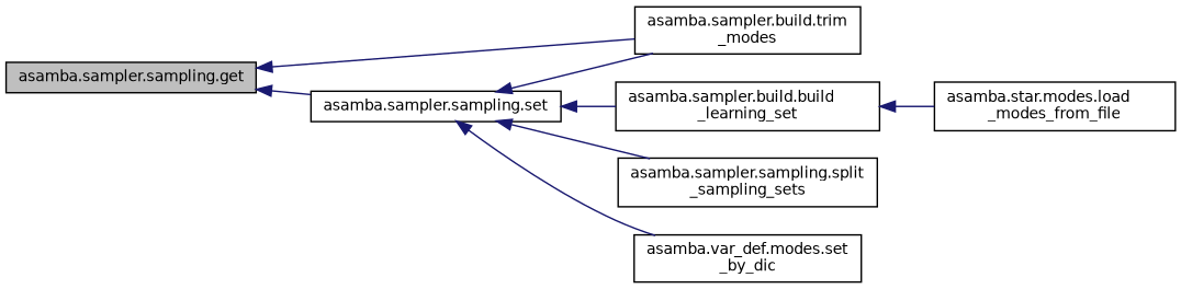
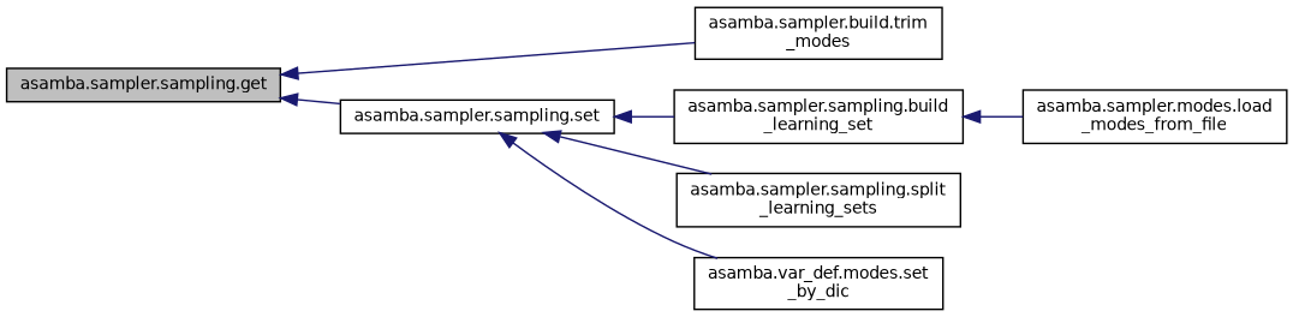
  digraph {
    rankdir=LR
    node [color=black fillcolor=white fontname=Helvetica fontsize=10 shape=record style=filled]
    edge [color=midnightblue dir=back fontname=Helvetica fontsize=10 labelfontname=Helvetica labelfontsize=10 style=solid]
    n1 [fillcolor=grey75 fontcolor=black height=0.2 label="asamba.sampler.sampling.get" width=0.4]
    n2 [height=0.2 label="asamba.sampler.sampling.set" width=0.4]
    n3 [height=0.2 label="asamba.sampler.build.trim\l_modes" width=0.4]
-   n4 [height=0.2 label="asamba.sampler.build.build\l_learning_set" width=0.4]
-   n5 [height=0.2 label="asamba.sampler.sampling.split\l_sampling_sets" width=0.4]
+   n4 [height=0.2 label="asamba.sampler.sampling.build\l_learning_set" width=0.4]
+   n5 [height=0.2 label="asamba.sampler.sampling.split\l_learning_sets" width=0.4]
    n6 [height=0.2 label="asamba.var_def.modes.set\l_by_dic" width=0.4]
-   n7 [height=0.2 label="asamba.star.modes.load\l_modes_from_file" width=0.4]
+   n7 [height=0.2 label="asamba.sampler.modes.load\l_modes_from_file" width=0.4]
    n1 -> n2
    n1 -> n3
-   n2 -> n3
    n2 -> n4
    n2 -> n5
    n2 -> n6
    n4 -> n7
  }
